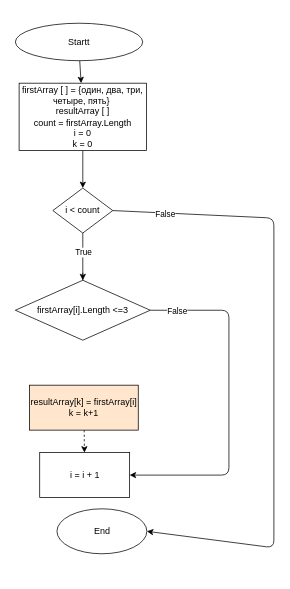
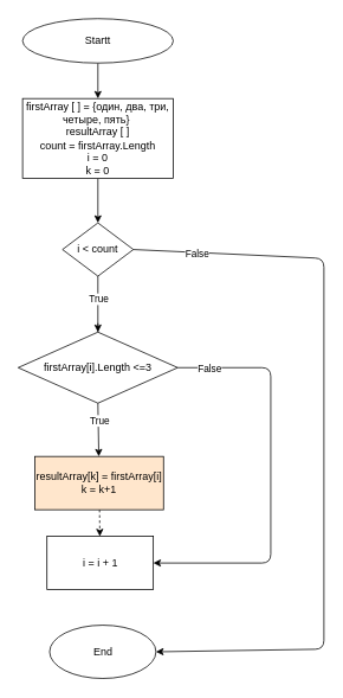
  <mxCell id="0" />
  <mxCell id="1" parent="0" />
  <mxCell id="2" value="" style="edgeStyle=none;html=1;" edge="1" parent="1" source="3" target="5"><mxGeometry relative="1" as="geometry" /></mxCell>
- <mxCell id="3" value="Startt" style="ellipse;whiteSpace=wrap;html=1;" vertex="1" parent="1"><mxGeometry x="20" y="30" width="170" height="50" as="geometry" /></mxCell>
+ <mxCell id="3" value="Startt" style="ellipse;whiteSpace=wrap;html=1;" vertex="1" parent="1"><mxGeometry x="25" y="20" width="170" height="50" as="geometry" /></mxCell>
  <mxCell id="4" value="" style="edgeStyle=none;html=1;" edge="1" parent="1" source="5" target="9"><mxGeometry relative="1" as="geometry" /></mxCell>
  <mxCell id="5" value="firstArray [ ] = {один, два, три, четыре, пять}&amp;nbsp;&lt;br&gt;resultArray [ ]&lt;br&gt;count = firstArray.Length&lt;br&gt;i = 0&lt;br&gt;k = 0" style="rounded=0;whiteSpace=wrap;html=1;" vertex="1" parent="1"><mxGeometry x="25" y="110" width="170" height="90" as="geometry" /></mxCell>
  <mxCell id="6" value="" style="edgeStyle=none;html=1;startArrow=none;" edge="1" parent="1" target="12"><mxGeometry relative="1" as="geometry"><mxPoint x="110" y="363" as="sourcePoint" /></mxGeometry></mxCell>
  <mxCell id="7" style="edgeStyle=none;html=1;exitX=1;exitY=0.5;exitDx=0;exitDy=0;entryX=1;entryY=0.5;entryDx=0;entryDy=0;startArrow=none;" edge="1" parent="1" source="9" target="16"><mxGeometry relative="1" as="geometry"><mxPoint x="200" y="290" as="sourcePoint" /><Array as="points"><mxPoint x="365" y="290" /><mxPoint x="365" y="730" /></Array></mxGeometry></mxCell>
  <mxCell id="8" value="False" style="edgeLabel;html=1;align=center;verticalAlign=middle;resizable=0;points=[];" vertex="1" connectable="0" parent="7"><mxGeometry x="-0.83" y="-1" relative="1" as="geometry"><mxPoint as="offset" /></mxGeometry></mxCell>
  <mxCell id="9" value="i &amp;lt; count" style="rhombus;whiteSpace=wrap;html=1;rounded=0;" vertex="1" parent="1"><mxGeometry x="70" y="250" width="80" height="60" as="geometry" /></mxCell>
+ <mxCell id="10" value="" style="edgeStyle=none;html=1;startArrow=none;exitX=0.5;exitY=1;exitDx=0;exitDy=0;" edge="1" parent="1" source="12" target="14"><mxGeometry relative="1" as="geometry"><mxPoint x="110.583" y="493" as="sourcePoint" /></mxGeometry></mxCell>
+ <mxCell id="11" value="True" style="edgeLabel;html=1;align=center;verticalAlign=middle;resizable=0;points=[];" vertex="1" connectable="0" parent="10"><mxGeometry x="-0.333" y="1" relative="1" as="geometry"><mxPoint as="offset" /></mxGeometry></mxCell>
  <mxCell id="12" value="firstArray[i].Length &amp;lt;=3" style="rhombus;whiteSpace=wrap;html=1;rounded=0;" vertex="1" parent="1"><mxGeometry x="20" y="373" width="180" height="80" as="geometry" /></mxCell>
  <mxCell id="13" value="" style="edgeStyle=none;html=1;dashed=1;" edge="1" parent="1" source="14" target="15"><mxGeometry relative="1" as="geometry" /></mxCell>
  <mxCell id="14" value="resultArray[k] = firstArray[i]&lt;br&gt;k = k+1" style="rounded=0;whiteSpace=wrap;html=1;fillColor=#ffe6cc;" vertex="1" parent="1"><mxGeometry x="39" y="513" width="145" height="60" as="geometry" /></mxCell>
  <mxCell id="15" value="i = i + 1" style="rounded=0;whiteSpace=wrap;html=1;" vertex="1" parent="1"><mxGeometry x="52.5" y="603" width="120" height="60" as="geometry" /></mxCell>
- <mxCell id="16" value="End" style="ellipse;whiteSpace=wrap;html=1;rounded=0;" vertex="1" parent="1"><mxGeometry x="75.5" y="678" width="120" height="60" as="geometry" /></mxCell>
+ <mxCell id="16" value="End" style="ellipse;whiteSpace=wrap;html=1;rounded=0;" vertex="1" parent="1"><mxGeometry x="55.5" y="703" width="120" height="60" as="geometry" /></mxCell>
  <mxCell id="17" value="" style="edgeStyle=none;html=1;endArrow=none;entryX=0.5;entryY=0;entryDx=0;entryDy=0;" edge="1" parent="1" source="9" target="12"><mxGeometry relative="1" as="geometry"><mxPoint x="110" y="330" as="sourcePoint" /><mxPoint x="110" y="340" as="targetPoint" /></mxGeometry></mxCell>
  <mxCell id="18" value="True" style="edgeLabel;html=1;align=center;verticalAlign=middle;resizable=0;points=[];" vertex="1" connectable="0" parent="17"><mxGeometry x="-0.217" relative="1" as="geometry"><mxPoint as="offset" /></mxGeometry></mxCell>
  <mxCell id="19" value="" style="endArrow=classic;html=1;exitX=1;exitY=0.5;exitDx=0;exitDy=0;entryX=1;entryY=0.5;entryDx=0;entryDy=0;" edge="1" parent="1" source="12" target="15"><mxGeometry width="50" height="50" relative="1" as="geometry"><mxPoint x="200" y="343" as="sourcePoint" /><mxPoint x="315" y="513" as="targetPoint" /><Array as="points"><mxPoint x="305" y="413" /><mxPoint x="305" y="633" /></Array></mxGeometry></mxCell>
  <mxCell id="20" value="False" style="edgeLabel;html=1;align=center;verticalAlign=middle;resizable=0;points=[];" vertex="1" connectable="0" parent="19"><mxGeometry x="-0.711" y="-3" relative="1" as="geometry"><mxPoint x="-31" y="-3" as="offset" /></mxGeometry></mxCell>
